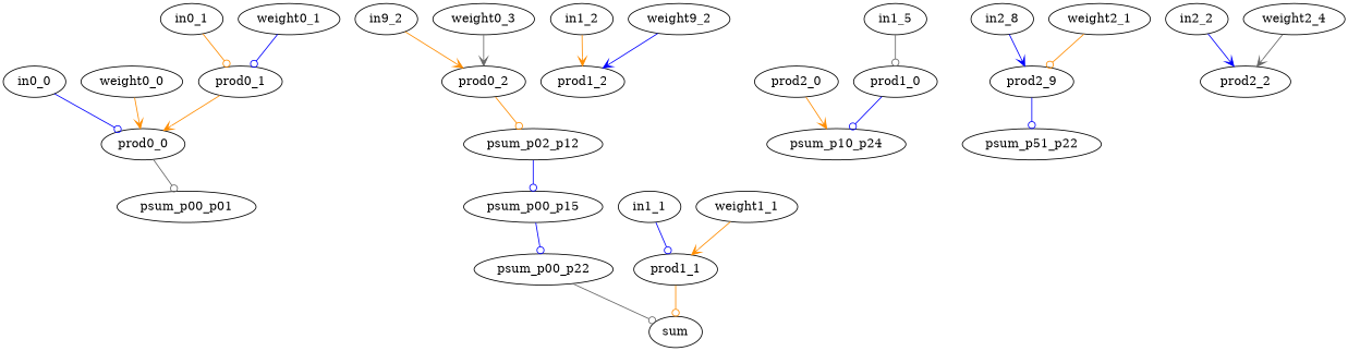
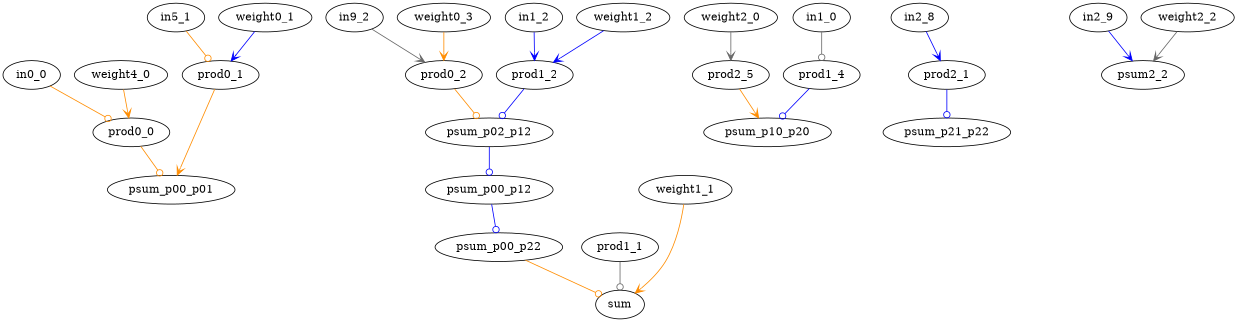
  digraph {
    node [opcode=mul]
    edge [arrowhead=odot color=blue operand=0]
    prod0_0
    in0_0 [opcode=input]
    psum_p00_p01 [opcode=add]
    prod0_1
-   in0_1 [opcode=input]
+   in0_1 [opcode=input label=in5_1]
    n6 [label=in9_2 opcode=input]
    prod0_2
    psum_p02_p12 [opcode=add]
-   prod1_0
-   in1_0 [opcode=input label=in1_5]
-   psum_p10_p20 [opcode=add label=psum_p10_p24]
+   prod1_0 [label=prod1_4]
+   in1_0 [opcode=input]
+   psum_p10_p20 [opcode=add]
    prod1_1
-   in1_1 [opcode=input]
    sum [opcode=add]
    prod1_2
    in1_2 [opcode=input]
-   prod2_0
+   prod2_0 [label=prod2_5]
    n18 [label=in2_8 opcode=input]
-   prod2_1 [label=prod2_9]
-   psum_p21_p22 [opcode=add label=psum_p51_p22]
-   prod2_2
-   in2_2 [opcode=input]
-   weight0_0 [opcode=const value=3]
+   prod2_1
+   psum_p21_p22 [opcode=add]
+   prod2_2 [label=psum2_2]
+   in2_2 [opcode=input label=in2_9]
+   weight0_0 [opcode=const value=3 label=weight4_0]
    weight0_1 [opcode=const value=2]
    n25 [label=weight0_3 opcode=const value=1]
    weight1_1 [opcode=const value=1]
-   weight1_2 [opcode=const value=0 label=weight9_2]
-   weight2_1 [opcode=const value=0]
-   weight2_2 [opcode=const value=0 label=weight2_4]
-   psum_p00_p12 [opcode=add label=psum_p00_p15]
+   weight1_2 [opcode=const value=0]
+   weight2_0 [opcode=const value=1]
+   weight2_2 [opcode=const value=0]
+   psum_p00_p12 [opcode=add]
    psum_p00_p22 [opcode=add]
-   prod0_0 -> psum_p00_p01 [color=gray40]
-   in0_0 -> prod0_0
-   prod0_1 -> prod0_0 [arrowhead=vee color=darkorange operand=1]
+   prod0_0 -> psum_p00_p01 [color=darkorange]
+   in0_0 -> prod0_0 [color=darkorange]
+   prod0_1 -> psum_p00_p01 [arrowhead=vee color=darkorange operand=1]
    in0_1 -> prod0_1 [color=darkorange]
-   n6 -> prod0_2 [arrowhead=vee color=darkorange]
+   n6 -> prod0_2 [arrowhead=vee color=gray40]
    prod0_2 -> psum_p02_p12 [color=darkorange]
    psum_p02_p12 -> psum_p00_p12 [operand=1]
    prod1_0 -> psum_p10_p20
    in1_0 -> prod1_0 [color=gray40]
-   prod1_1 -> sum [color=darkorange]
-   in1_1 -> prod1_1
-   in1_2 -> prod1_2 [arrowhead=vee color=darkorange]
+   prod1_1 -> sum [color=gray40]
+   prod1_2 -> psum_p02_p12 [operand=1]
+   in1_2 -> prod1_2 [arrowhead=vee]
    prod2_0 -> psum_p10_p20 [arrowhead=vee color=darkorange operand=1]
    n18 -> prod2_1 [arrowhead=vee]
    prod2_1 -> psum_p21_p22
    in2_2 -> prod2_2 [arrowhead=vee]
    weight0_0 -> prod0_0 [arrowhead=vee color=darkorange operand=1]
-   weight0_1 -> prod0_1 [operand=1]
-   n25 -> prod0_2 [arrowhead=vee color=gray40 operand=1]
-   weight1_1 -> prod1_1 [arrowhead=vee color=darkorange operand=1]
+   weight0_1 -> prod0_1 [arrowhead=vee operand=1]
+   n25 -> prod0_2 [arrowhead=vee color=darkorange operand=1]
+   weight1_1 -> sum [arrowhead=vee color=darkorange operand=1]
    weight1_2 -> prod1_2 [arrowhead=vee operand=1]
-   weight2_1 -> prod2_1 [color=darkorange operand=1]
+   weight2_0 -> prod2_0 [arrowhead=vee color=gray40 operand=1]
    weight2_2 -> prod2_2 [arrowhead=vee color=gray40 operand=1]
    psum_p00_p12 -> psum_p00_p22
-   psum_p00_p22 -> sum [color=gray40 operand=1]
+   psum_p00_p22 -> sum [color=darkorange operand=1]
  }
